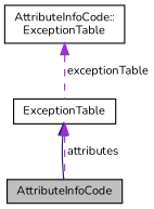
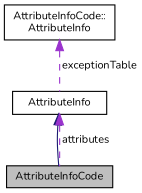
  digraph {
    fontname=Nunito
    node [color=black fillcolor=white fontname=Nunito fontsize=10 shape=record style=filled]
    edge [color=darkorchid3 dir=back fontname=Nunito fontsize=10 labelfontname=Helvetica labelfontsize=10 style=dashed]
    n1 [fillcolor=grey75 fontcolor=black height=0.2 label=AttributeInfoCode width=0.4]
-   n2 [height=0.2 label=ExceptionTable width=0.4]
-   n3 [height=0.2 label="AttributeInfoCode::\lExceptionTable" width=0.4]
+   n2 [height=0.2 label=AttributeInfo width=0.4]
+   n3 [height=0.2 label="AttributeInfoCode::\lAttributeInfo" width=0.4]
    n2 -> n1 [color=midnightblue style=solid]
    n2 -> n1 [label=" attributes"]
    n3 -> n2 [label=" exceptionTable"]
  }
